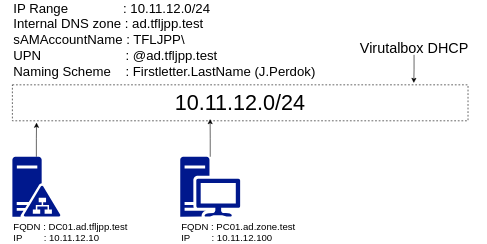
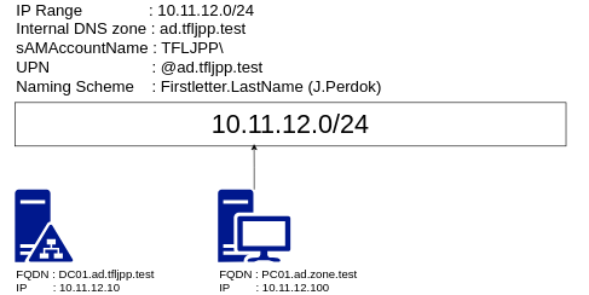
  <mxCell id="0" />
  <mxCell id="1" parent="0" />
- <mxCell id="2" style="edgeStyle=orthogonalEdgeStyle;rounded=0;orthogonalLoop=1;jettySize=auto;html=1;entryX=0.053;entryY=1.05;entryDx=0;entryDy=0;entryPerimeter=0;" parent="1" source="3" target="4" edge="1"><mxGeometry relative="1" as="geometry" /></mxCell>
  <mxCell id="3" value="&lt;div align=&quot;left&quot;&gt;&lt;font style=&quot;font-size: 16px&quot;&gt;FQDN : DC01.ad.tfljpp.test&lt;/font&gt;&lt;/div&gt;&lt;div align=&quot;left&quot;&gt;&lt;font style=&quot;font-size: 16px&quot;&gt;IP&amp;nbsp;&amp;nbsp;&amp;nbsp;&amp;nbsp;&amp;nbsp;&amp;nbsp;&amp;nbsp; : 10.11.12.10&lt;br&gt;&lt;/font&gt;&lt;/div&gt;" style="aspect=fixed;pointerEvents=1;shadow=0;dashed=0;html=1;strokeColor=none;labelPosition=center;verticalLabelPosition=bottom;verticalAlign=top;align=left;fillColor=#00188D;shape=mxgraph.mscae.enterprise.ad_fs" parent="1" vertex="1"><mxGeometry x="20" y="260" width="80" height="100" as="geometry" /></mxCell>
- <mxCell id="4" value="&lt;font style=&quot;font-size: 36px&quot;&gt;10.11.12.0/24&lt;/font&gt;" style="rounded=0;whiteSpace=wrap;html=1;dashed=1;" parent="1" vertex="1"><mxGeometry x="20" y="140" width="760" height="60" as="geometry" /></mxCell>
+ <mxCell id="4" value="&lt;font style=&quot;font-size: 36px&quot;&gt;10.11.12.0/24&lt;/font&gt;" style="rounded=0;whiteSpace=wrap;html=1;" parent="1" vertex="1"><mxGeometry x="20" y="140" width="760" height="60" as="geometry" /></mxCell>
  <mxCell id="5" value="&lt;font style=&quot;font-size: 22px&quot;&gt;IP Range&amp;nbsp; &amp;nbsp; &amp;nbsp; &amp;nbsp; &amp;nbsp; &amp;nbsp; &amp;nbsp; &amp;nbsp;: 10.11.12.0/24&lt;br&gt;Internal DNS zone : ad.tfljpp.test&lt;br&gt;&lt;span&gt;sAMAccountName : TFLJPP\&lt;br&gt;&lt;/span&gt;UPN&amp;nbsp; &amp;nbsp; &amp;nbsp; &amp;nbsp; &amp;nbsp; &amp;nbsp; &amp;nbsp; &amp;nbsp; &amp;nbsp; &amp;nbsp; &amp;nbsp; &amp;nbsp;: @ad.tfljpp.test&lt;br&gt;Naming Scheme&amp;nbsp; &amp;nbsp; : Firstletter.LastName (J.Perdok)&lt;br&gt;&lt;/font&gt;" style="text;html=1;align=left;verticalAlign=middle;resizable=0;points=[];autosize=1;" parent="1" vertex="1"><mxGeometry x="20" y="20" width="520" height="90" as="geometry" /></mxCell>
- <mxCell id="6" style="edgeStyle=orthogonalEdgeStyle;rounded=0;orthogonalLoop=1;jettySize=auto;html=1;entryX=0.881;entryY=-0.051;entryDx=0;entryDy=0;entryPerimeter=0;" parent="1" source="7" target="4" edge="1"><mxGeometry relative="1" as="geometry" /></mxCell>
- <mxCell id="7" value="&lt;font style=&quot;font-size: 24px&quot;&gt;Virutalbox DHCP&lt;/font&gt;" style="text;html=1;align=center;verticalAlign=middle;resizable=0;points=[];autosize=1;" parent="1" vertex="1"><mxGeometry x="590" y="70" width="200" height="20" as="geometry" /></mxCell>
  <mxCell id="8" style="edgeStyle=orthogonalEdgeStyle;rounded=0;orthogonalLoop=1;jettySize=auto;html=1;entryX=0.434;entryY=0.95;entryDx=0;entryDy=0;entryPerimeter=0;" edge="1" parent="1" source="9" target="4"><mxGeometry relative="1" as="geometry" /></mxCell>
  <mxCell id="9" value="&lt;div&gt;&lt;font style=&quot;font-size: 16px&quot;&gt;FQDN : PC01.ad.zone.test&lt;/font&gt;&lt;/div&gt;&lt;div&gt;&lt;font style=&quot;font-size: 16px&quot;&gt;IP&amp;nbsp;&amp;nbsp;&amp;nbsp;&amp;nbsp;&amp;nbsp;&amp;nbsp;&amp;nbsp; : 10.11.12.100&lt;/font&gt;&lt;/div&gt;" style="aspect=fixed;pointerEvents=1;shadow=0;dashed=0;html=1;strokeColor=none;labelPosition=center;verticalLabelPosition=bottom;verticalAlign=top;align=left;fillColor=#00188D;shape=mxgraph.mscae.enterprise.workstation_client" vertex="1" parent="1"><mxGeometry x="300" y="260" width="100" height="100" as="geometry" /></mxCell>
